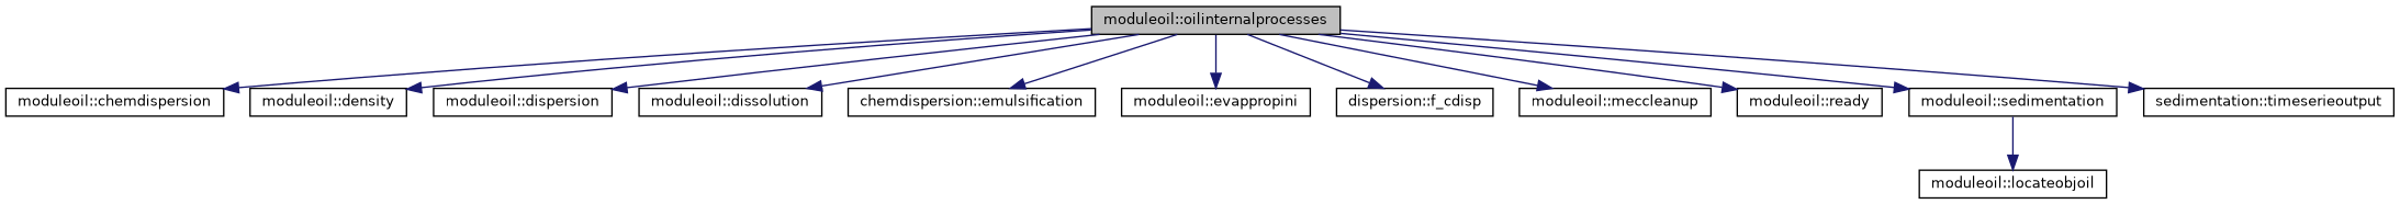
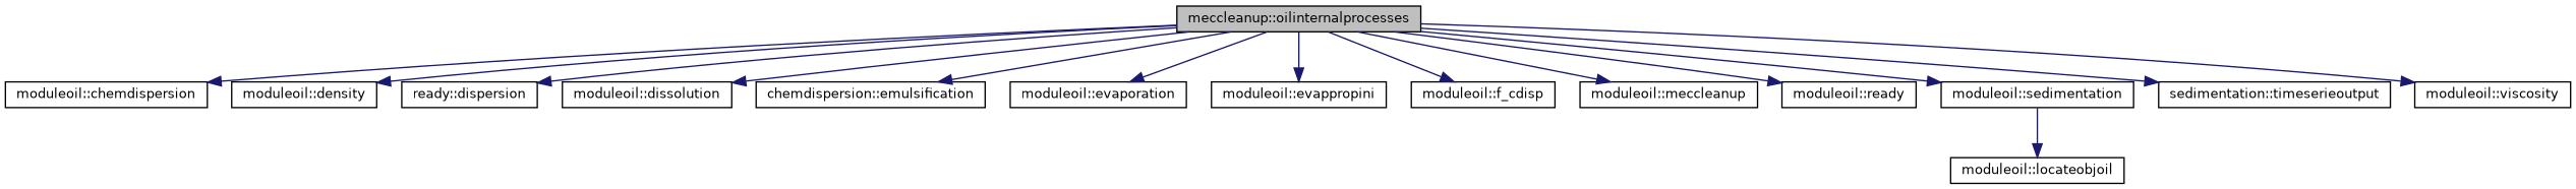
  digraph {
    rankdir=TB
    node [color=black fillcolor=white fontname=Helvetica fontsize=10 shape=record style=filled]
    edge [color=midnightblue fontname=Helvetica fontsize=10 labelfontname=Helvetica labelfontsize=10 style=solid]
-   n1 [fillcolor=grey75 fontcolor=black height=0.2 label="moduleoil::oilinternalprocesses" width=0.4]
+   n1 [fillcolor=grey75 fontcolor=black height=0.2 label="meccleanup::oilinternalprocesses" width=0.4]
    n2 [height=0.2 label="moduleoil::chemdispersion" width=0.4]
    n3 [height=0.2 label="moduleoil::density" width=0.4]
-   n4 [height=0.2 label="moduleoil::dispersion" width=0.4]
+   n4 [height=0.2 label="ready::dispersion" width=0.4]
    n5 [height=0.2 label="moduleoil::dissolution" width=0.4]
    n6 [height=0.2 label="chemdispersion::emulsification" width=0.4]
+   n7 [height=0.2 label="moduleoil::evaporation" width=0.4]
    n8 [height=0.2 label="moduleoil::evappropini" width=0.4]
-   n9 [height=0.2 label="dispersion::f_cdisp" width=0.4]
+   n9 [height=0.2 label="moduleoil::f_cdisp" width=0.4]
    n10 [height=0.2 label="moduleoil::meccleanup" width=0.4]
    n11 [height=0.2 label="moduleoil::ready" width=0.4]
    n12 [height=0.2 label="moduleoil::sedimentation" width=0.4]
    n13 [height=0.2 label="sedimentation::timeserieoutput" width=0.4]
+   n14 [height=0.2 label="moduleoil::viscosity" width=0.4]
    n15 [height=0.2 label="moduleoil::locateobjoil" width=0.4]
    n1 -> n2
    n1 -> n3
    n1 -> n4
    n1 -> n5
    n1 -> n6
+   n1 -> n7
    n1 -> n8
    n1 -> n9
    n1 -> n10
    n1 -> n11
    n1 -> n12
    n1 -> n13
+   n1 -> n14
    n12 -> n15
  }
